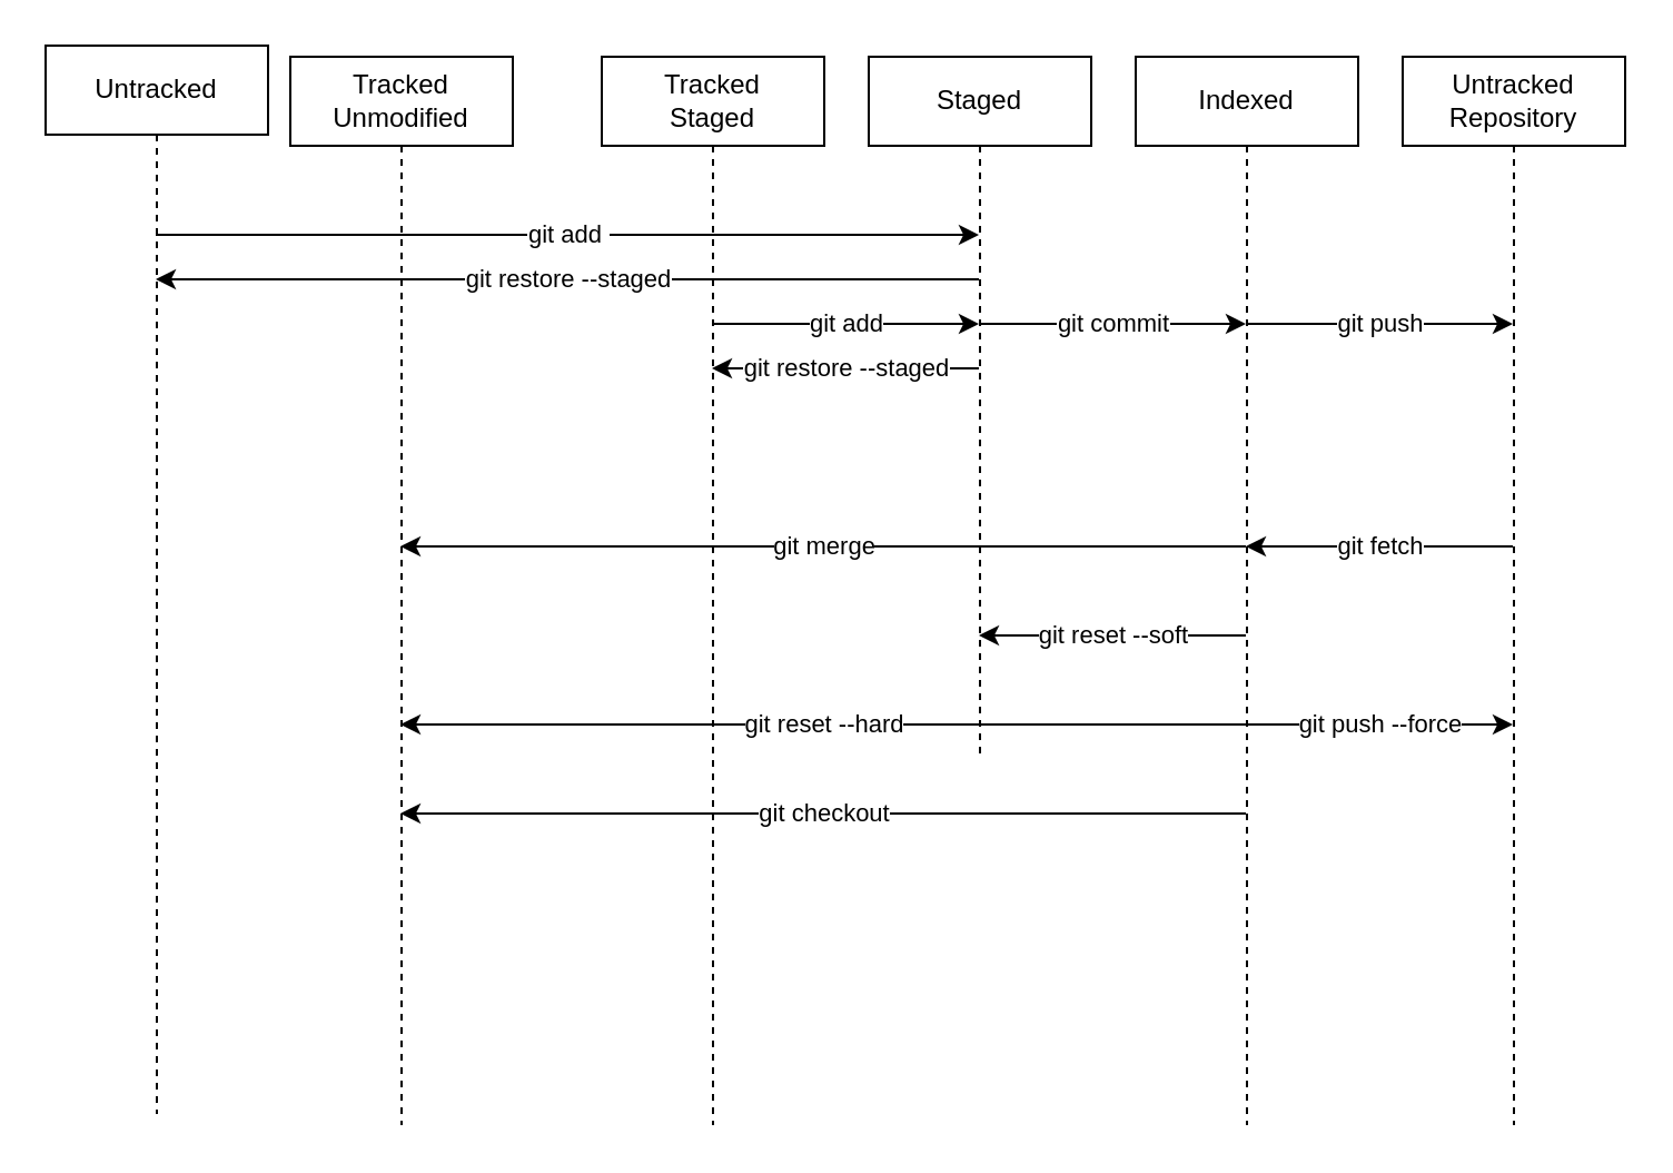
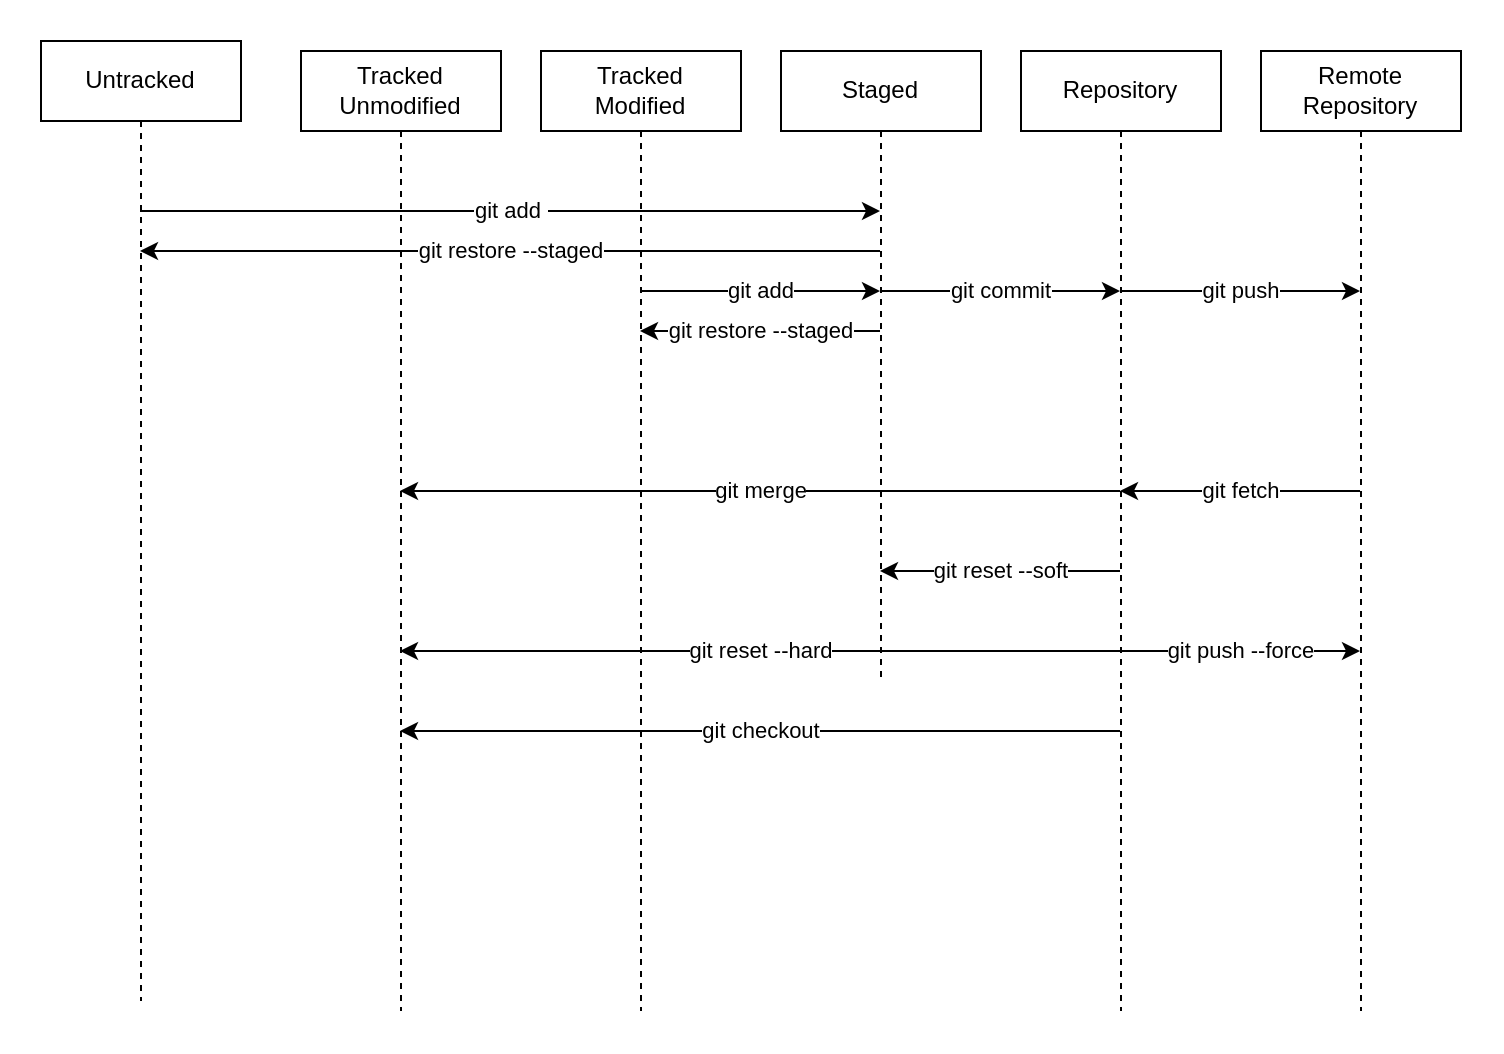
  <mxCell id="0" />
  <mxCell id="1" parent="0" />
  <mxCell id="2" value="git add&amp;nbsp;" style="edgeStyle=orthogonalEdgeStyle;rounded=0;orthogonalLoop=1;jettySize=auto;html=1;" parent="1" source="3" target="6" edge="1"><mxGeometry relative="1" as="geometry"><Array as="points"><mxPoint x="290" y="105" /><mxPoint x="290" y="105" /></Array></mxGeometry></mxCell>
  <mxCell id="3" value="Untracked" style="shape=umlLifeline;perimeter=lifelinePerimeter;whiteSpace=wrap;html=1;container=1;collapsible=0;recursiveResize=0;outlineConnect=0;" parent="1" vertex="1"><mxGeometry x="20" y="20" width="100" height="480" as="geometry" /></mxCell>
- <mxCell id="4" value="Tracked&lt;br&gt;Unmodified" style="shape=umlLifeline;perimeter=lifelinePerimeter;whiteSpace=wrap;html=1;container=1;collapsible=0;recursiveResize=0;outlineConnect=0;" parent="1" vertex="1"><mxGeometry x="130" y="25" width="100" height="480" as="geometry" /></mxCell>
- <mxCell id="5" value="Tracked&lt;br&gt;Staged" style="shape=umlLifeline;perimeter=lifelinePerimeter;whiteSpace=wrap;html=1;container=1;collapsible=0;recursiveResize=0;outlineConnect=0;" parent="1" vertex="1"><mxGeometry x="270" y="25" width="100" height="480" as="geometry" /></mxCell>
+ <mxCell id="4" value="Tracked&lt;br&gt;Unmodified" style="shape=umlLifeline;perimeter=lifelinePerimeter;whiteSpace=wrap;html=1;container=1;collapsible=0;recursiveResize=0;outlineConnect=0;" parent="1" vertex="1"><mxGeometry x="150" y="25" width="100" height="480" as="geometry" /></mxCell>
+ <mxCell id="5" value="Tracked&lt;br&gt;Modified" style="shape=umlLifeline;perimeter=lifelinePerimeter;whiteSpace=wrap;html=1;container=1;collapsible=0;recursiveResize=0;outlineConnect=0;" parent="1" vertex="1"><mxGeometry x="270" y="25" width="100" height="480" as="geometry" /></mxCell>
  <mxCell id="6" value="Staged" style="shape=umlLifeline;perimeter=lifelinePerimeter;whiteSpace=wrap;html=1;container=1;collapsible=0;recursiveResize=0;outlineConnect=0;" parent="1" vertex="1"><mxGeometry x="390" y="25" width="100" height="315" as="geometry" /></mxCell>
- <mxCell id="7" value="Indexed" style="shape=umlLifeline;perimeter=lifelinePerimeter;whiteSpace=wrap;html=1;container=1;collapsible=0;recursiveResize=0;outlineConnect=0;" parent="1" vertex="1"><mxGeometry x="510" y="25" width="100" height="480" as="geometry" /></mxCell>
- <mxCell id="8" value="Untracked Repository" style="shape=umlLifeline;perimeter=lifelinePerimeter;whiteSpace=wrap;html=1;container=1;collapsible=0;recursiveResize=0;outlineConnect=0;" parent="1" vertex="1"><mxGeometry x="630" y="25" width="100" height="480" as="geometry" /></mxCell>
+ <mxCell id="7" value="Repository" style="shape=umlLifeline;perimeter=lifelinePerimeter;whiteSpace=wrap;html=1;container=1;collapsible=0;recursiveResize=0;outlineConnect=0;" parent="1" vertex="1"><mxGeometry x="510" y="25" width="100" height="480" as="geometry" /></mxCell>
+ <mxCell id="8" value="Remote Repository" style="shape=umlLifeline;perimeter=lifelinePerimeter;whiteSpace=wrap;html=1;container=1;collapsible=0;recursiveResize=0;outlineConnect=0;" parent="1" vertex="1"><mxGeometry x="630" y="25" width="100" height="480" as="geometry" /></mxCell>
  <mxCell id="9" value="git add" style="endArrow=classic;html=1;rounded=0;" parent="1" source="5" target="6" edge="1"><mxGeometry width="50" height="50" relative="1" as="geometry"><mxPoint x="360" y="275" as="sourcePoint" /><mxPoint x="410" y="225" as="targetPoint" /><Array as="points"><mxPoint x="400" y="145" /></Array></mxGeometry></mxCell>
  <mxCell id="10" value="git commit" style="endArrow=classic;html=1;rounded=0;" parent="1" source="6" target="7" edge="1"><mxGeometry width="50" height="50" relative="1" as="geometry"><mxPoint x="430" y="245" as="sourcePoint" /><mxPoint x="480" y="195" as="targetPoint" /><Array as="points"><mxPoint x="530" y="145" /></Array></mxGeometry></mxCell>
  <mxCell id="11" value="git push" style="endArrow=classic;html=1;rounded=0;" parent="1" source="7" target="8" edge="1"><mxGeometry width="50" height="50" relative="1" as="geometry"><mxPoint x="610" y="245" as="sourcePoint" /><mxPoint x="660" y="195" as="targetPoint" /><Array as="points"><mxPoint x="640" y="145" /></Array></mxGeometry></mxCell>
  <mxCell id="12" value="git fetch" style="endArrow=classic;html=1;rounded=0;" parent="1" source="8" target="7" edge="1"><mxGeometry width="50" height="50" relative="1" as="geometry"><mxPoint x="330" y="255" as="sourcePoint" /><mxPoint x="380" y="205" as="targetPoint" /><Array as="points"><mxPoint x="630" y="245" /></Array></mxGeometry></mxCell>
  <mxCell id="13" value="git merge" style="endArrow=classic;html=1;rounded=0;" parent="1" source="7" target="4" edge="1"><mxGeometry width="50" height="50" relative="1" as="geometry"><mxPoint x="360" y="265" as="sourcePoint" /><mxPoint x="410" y="215" as="targetPoint" /><Array as="points"><mxPoint x="450" y="245" /></Array></mxGeometry></mxCell>
  <mxCell id="14" value="git restore --staged" style="endArrow=classic;html=1;rounded=0;" parent="1" source="6" target="5" edge="1"><mxGeometry width="50" height="50" relative="1" as="geometry"><mxPoint x="400" y="255" as="sourcePoint" /><mxPoint x="450" y="205" as="targetPoint" /><Array as="points"><mxPoint x="390" y="165" /></Array></mxGeometry></mxCell>
  <mxCell id="15" value="git restore --staged" style="endArrow=classic;html=1;rounded=0;" parent="1" source="6" target="3" edge="1"><mxGeometry width="50" height="50" relative="1" as="geometry"><mxPoint x="449.5" y="175" as="sourcePoint" /><mxPoint x="210" y="175" as="targetPoint" /><Array as="points"><mxPoint x="370" y="125" /></Array></mxGeometry></mxCell>
  <mxCell id="16" value="git reset --soft" style="endArrow=classic;html=1;rounded=0;" edge="1" parent="1" source="7" target="6"><mxGeometry width="50" height="50" relative="1" as="geometry"><mxPoint x="370" y="345" as="sourcePoint" /><mxPoint x="420" y="295" as="targetPoint" /><Array as="points"><mxPoint x="520" y="285" /></Array></mxGeometry></mxCell>
  <mxCell id="17" value="git reset --hard" style="endArrow=classic;html=1;rounded=0;" edge="1" parent="1" source="7" target="4"><mxGeometry width="50" height="50" relative="1" as="geometry"><mxPoint x="370" y="295" as="sourcePoint" /><mxPoint x="420" y="245" as="targetPoint" /><Array as="points"><mxPoint x="390" y="325" /></Array></mxGeometry></mxCell>
  <mxCell id="18" value="git push --force" style="endArrow=classic;html=1;rounded=0;" edge="1" parent="1" source="7" target="8"><mxGeometry width="50" height="50" relative="1" as="geometry"><mxPoint x="420" y="295" as="sourcePoint" /><mxPoint x="470" y="245" as="targetPoint" /><Array as="points"><mxPoint x="620" y="325" /></Array></mxGeometry></mxCell>
  <mxCell id="19" value="git checkout" style="endArrow=classic;html=1;rounded=0;" edge="1" parent="1" source="7" target="4"><mxGeometry width="50" height="50" relative="1" as="geometry"><mxPoint x="390" y="315" as="sourcePoint" /><mxPoint x="440" y="265" as="targetPoint" /><Array as="points"><mxPoint x="420" y="365" /></Array></mxGeometry></mxCell>
